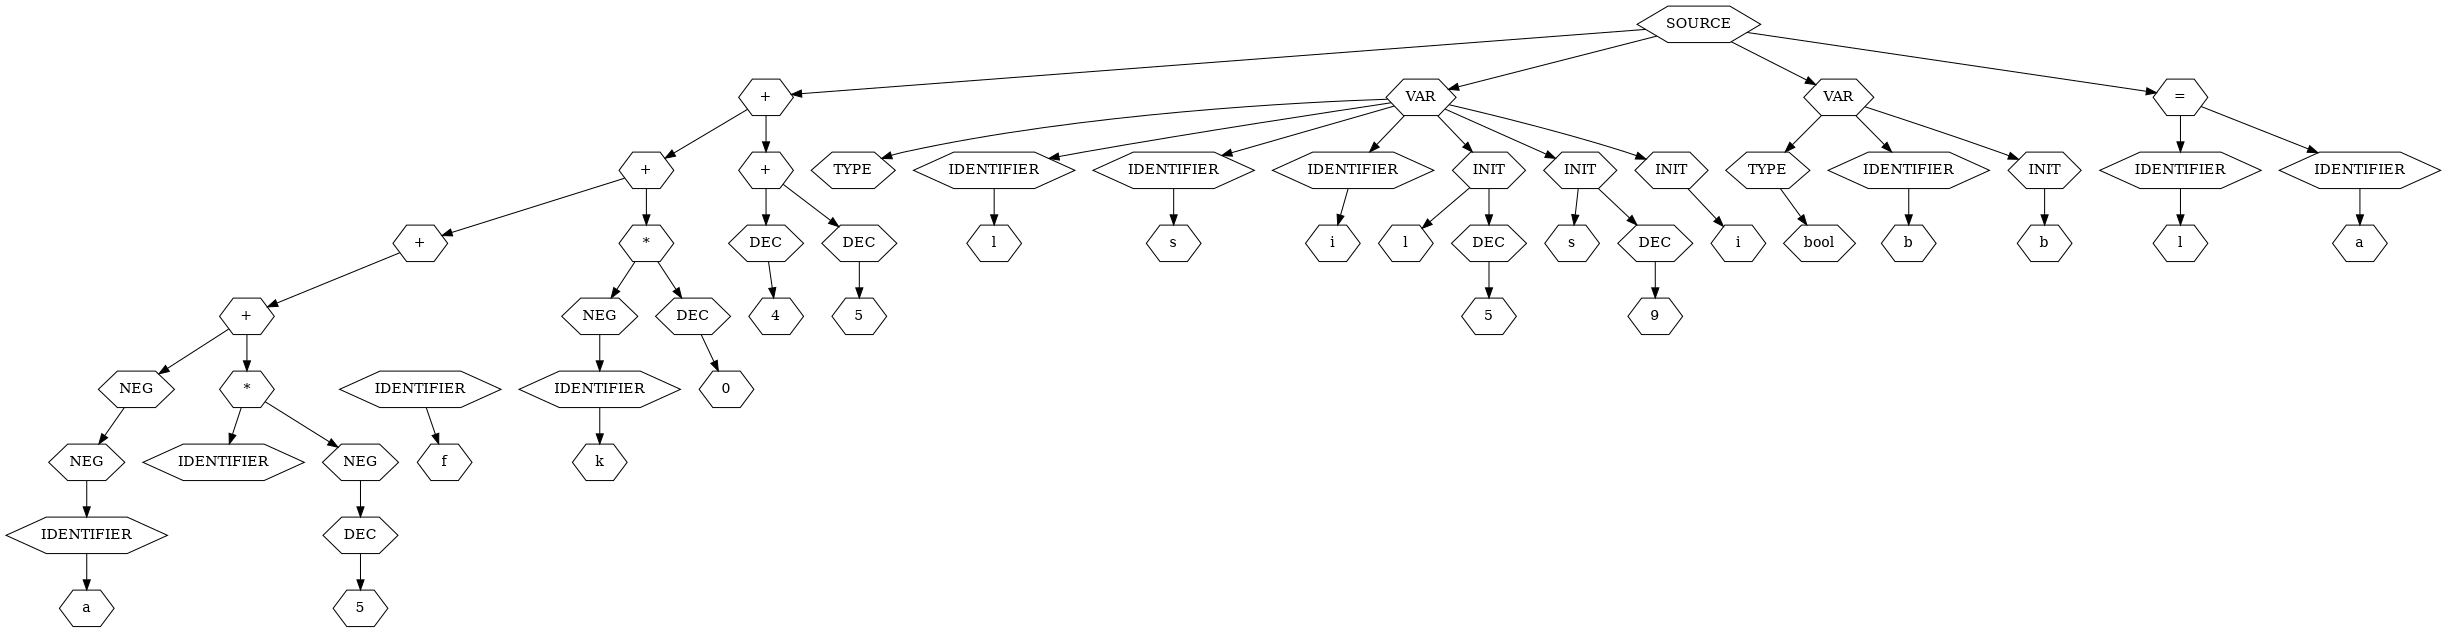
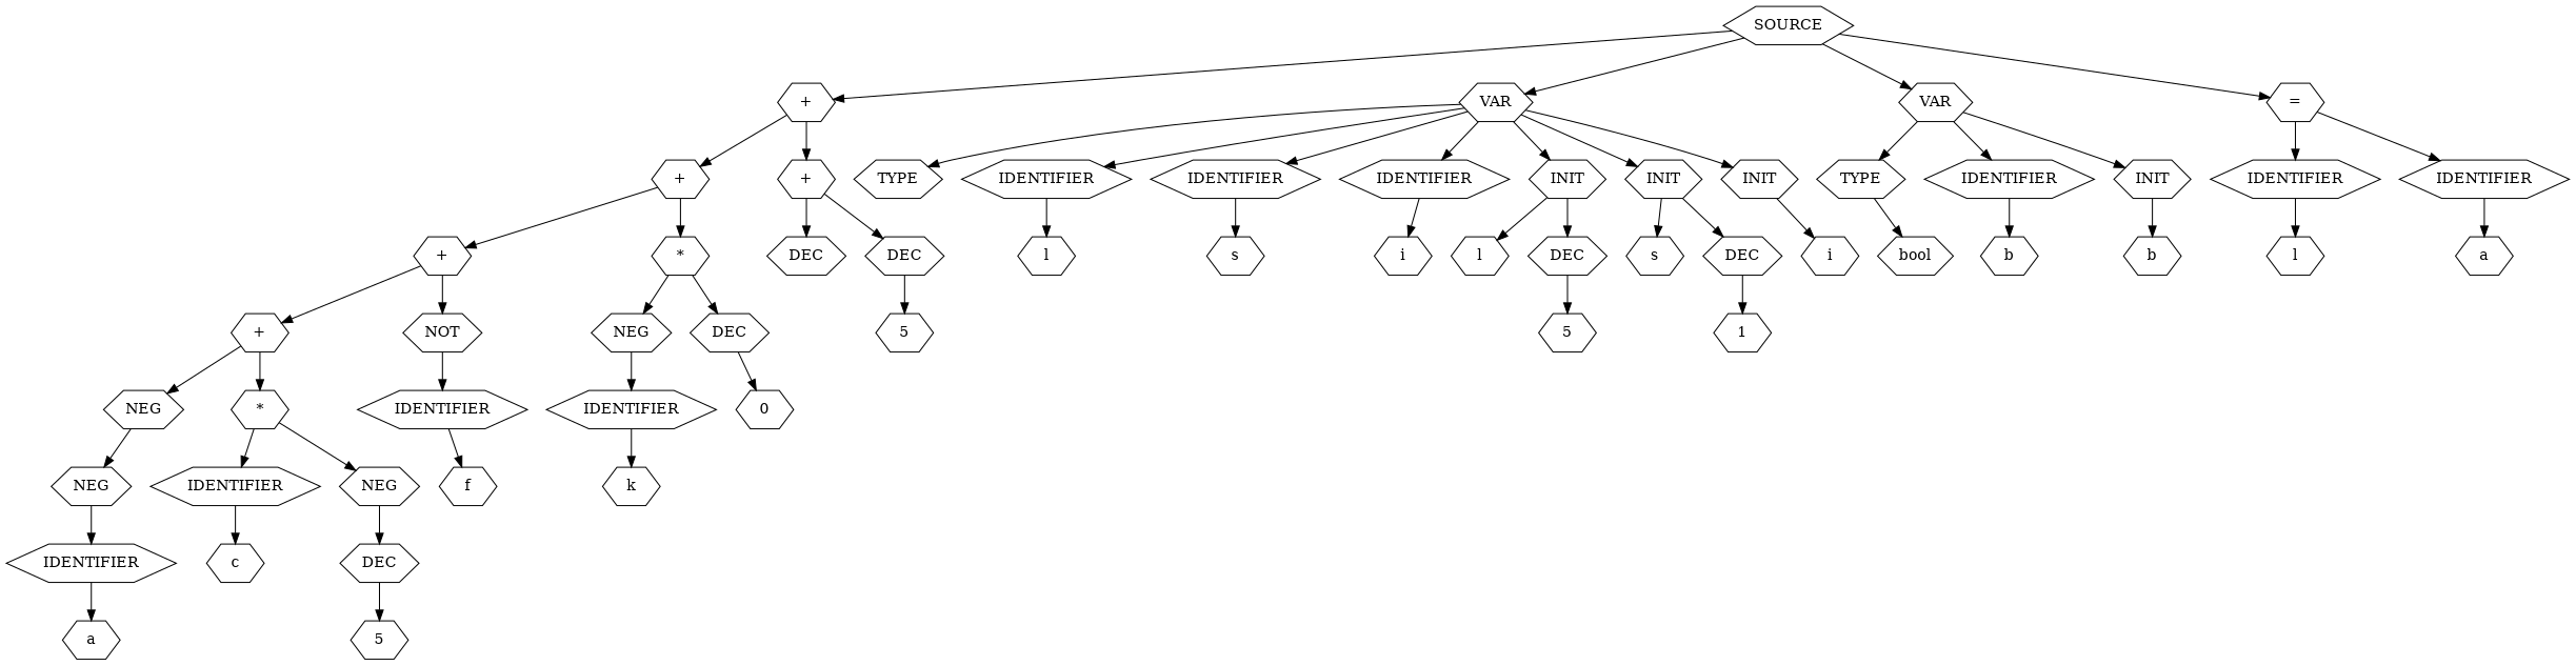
  digraph {
    node [shape=hexagon]
    n1 [label=SOURCE]
    n2 [label="+"]
    n3 [label=VAR]
    n4 [label=VAR]
    n5 [label="="]
    n6 [label="+"]
    n7 [label="+"]
    n8 [label=TYPE]
    n9 [label=IDENTIFIER]
    n10 [label=IDENTIFIER]
    n11 [label=IDENTIFIER]
    n12 [label=INIT]
    n13 [label=INIT]
    n14 [label=INIT]
    n15 [label=TYPE]
    n16 [label=IDENTIFIER]
    n17 [label=INIT]
    n18 [label=IDENTIFIER]
    n19 [label=IDENTIFIER]
    n20 [label="+"]
    n21 [label="*"]
    n22 [label=DEC]
    n23 [label=DEC]
    n24 [label="+"]
+   n25 [label=NOT]
    n26 [label=NEG]
    n27 [label=DEC]
    n28 [label=NEG]
    n29 [label="*"]
    n30 [label=IDENTIFIER]
    n31 [label=NEG]
    n32 [label=IDENTIFIER]
    n33 [label=NEG]
    n34 [label=IDENTIFIER]
    n35 [label=a]
+   n36 [label=c]
    n37 [label=DEC]
    n38 [label=5]
    n39 [label=f]
    n40 [label=IDENTIFIER]
    n41 [label=0]
    n42 [label=k]
-   n43 [label=4]
    n44 [label=5]
    n45 [label=l]
    n46 [label=s]
    n47 [label=i]
    n48 [label=l]
    n49 [label=DEC]
    n50 [label=s]
    n51 [label=DEC]
    n52 [label=i]
    n53 [label=5]
-   n54 [label=9]
+   n54 [label=1]
    n55 [label=bool]
    n56 [label=b]
    n57 [label=b]
    n58 [label=l]
    n59 [label=a]
    n1 -> n2
    n1 -> n3
    n1 -> n4
    n1 -> n5
    n2 -> n6
    n2 -> n7
    n3 -> n8
    n3 -> n9
    n3 -> n10
    n3 -> n11
    n3 -> n12
    n3 -> n13
    n3 -> n14
    n4 -> n15
    n4 -> n16
    n4 -> n17
    n5 -> n18
    n5 -> n19
    n6 -> n20
    n6 -> n21
    n7 -> n22
    n7 -> n23
    n9 -> n45
    n10 -> n46
    n11 -> n47
    n12 -> n48
    n12 -> n49
    n13 -> n50
    n13 -> n51
    n14 -> n52
    n15 -> n55
    n16 -> n56
    n17 -> n57
    n18 -> n58
    n19 -> n59
    n20 -> n24
+   n20 -> n25
    n21 -> n26
    n21 -> n27
-   n22 -> n43
    n23 -> n44
    n24 -> n28
    n24 -> n29
+   n25 -> n30
    n26 -> n40
    n27 -> n41
    n28 -> n31
    n29 -> n32
    n29 -> n33
    n30 -> n39
    n31 -> n34
+   n32 -> n36
    n33 -> n37
    n34 -> n35
    n37 -> n38
    n40 -> n42
    n49 -> n53
    n51 -> n54
  }
